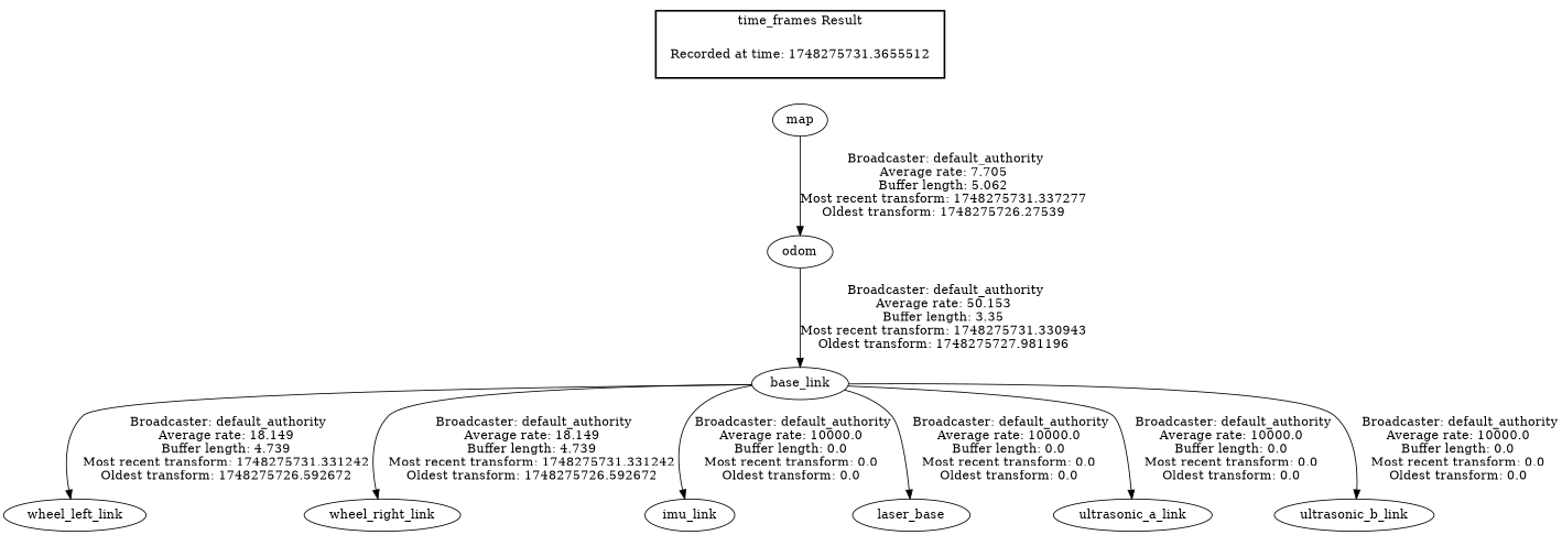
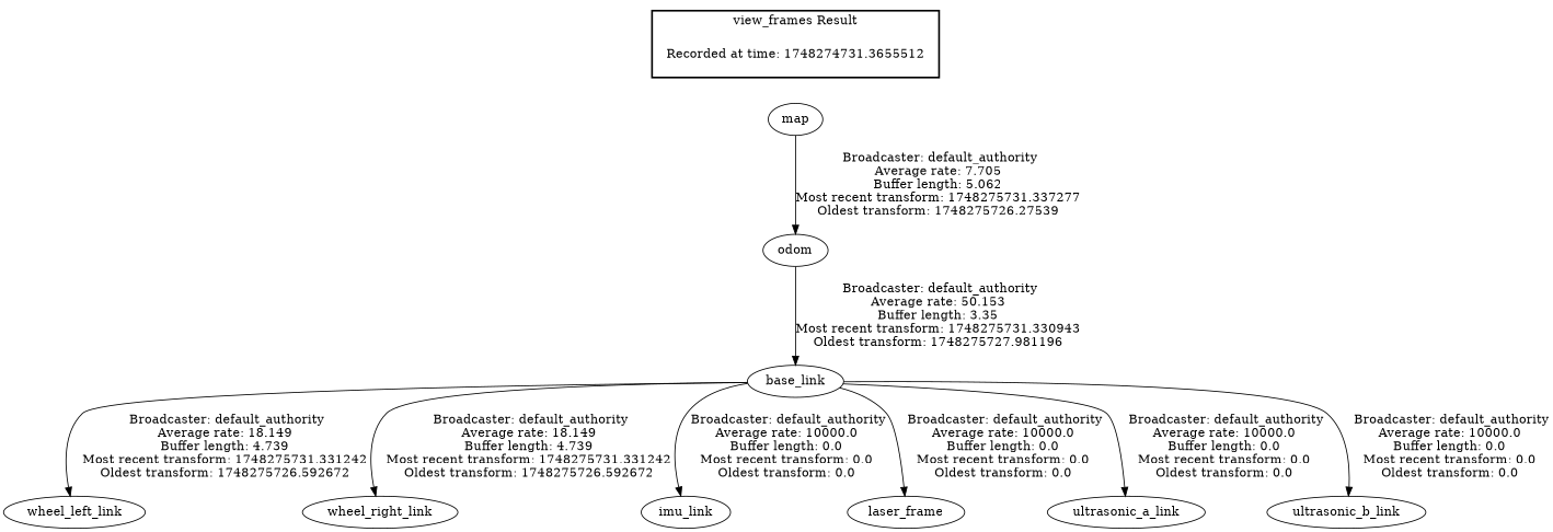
  digraph {
-   "Recorded at time: 1748275731.3655512" [shape=plaintext]
+   "Recorded at time: 1748275731.3655512" [shape=plaintext label="Recorded at time: 1748274731.3655512"]
    map
    odom
    base_link
    wheel_left_link
    wheel_right_link
    imu_link
-   laser_frame [label=laser_base]
+   laser_frame
    ultrasonic_a_link
    ultrasonic_b_link
    subgraph cluster_1 {
      color=black
-     label="time_frames Result"
+     label="view_frames Result"
      style=bold
      "Recorded at time: 1748275731.3655512"
    }
    "Recorded at time: 1748275731.3655512" -> map [style=invis]
    map -> odom [label=" Broadcaster: default_authority\nAverage rate: 7.705\nBuffer length: 5.062\nMost recent transform: 1748275731.337277\nOldest transform: 1748275726.27539\n"]
    odom -> base_link [label=" Broadcaster: default_authority\nAverage rate: 50.153\nBuffer length: 3.35\nMost recent transform: 1748275731.330943\nOldest transform: 1748275727.981196\n"]
    base_link -> wheel_left_link [label=" Broadcaster: default_authority\nAverage rate: 18.149\nBuffer length: 4.739\nMost recent transform: 1748275731.331242\nOldest transform: 1748275726.592672\n"]
    base_link -> wheel_right_link [label=" Broadcaster: default_authority\nAverage rate: 18.149\nBuffer length: 4.739\nMost recent transform: 1748275731.331242\nOldest transform: 1748275726.592672\n"]
    base_link -> imu_link [label=" Broadcaster: default_authority\nAverage rate: 10000.0\nBuffer length: 0.0\nMost recent transform: 0.0\nOldest transform: 0.0\n"]
    base_link -> laser_frame [label=" Broadcaster: default_authority\nAverage rate: 10000.0\nBuffer length: 0.0\nMost recent transform: 0.0\nOldest transform: 0.0\n"]
    base_link -> ultrasonic_a_link [label=" Broadcaster: default_authority\nAverage rate: 10000.0\nBuffer length: 0.0\nMost recent transform: 0.0\nOldest transform: 0.0\n"]
    base_link -> ultrasonic_b_link [label=" Broadcaster: default_authority\nAverage rate: 10000.0\nBuffer length: 0.0\nMost recent transform: 0.0\nOldest transform: 0.0\n"]
  }
